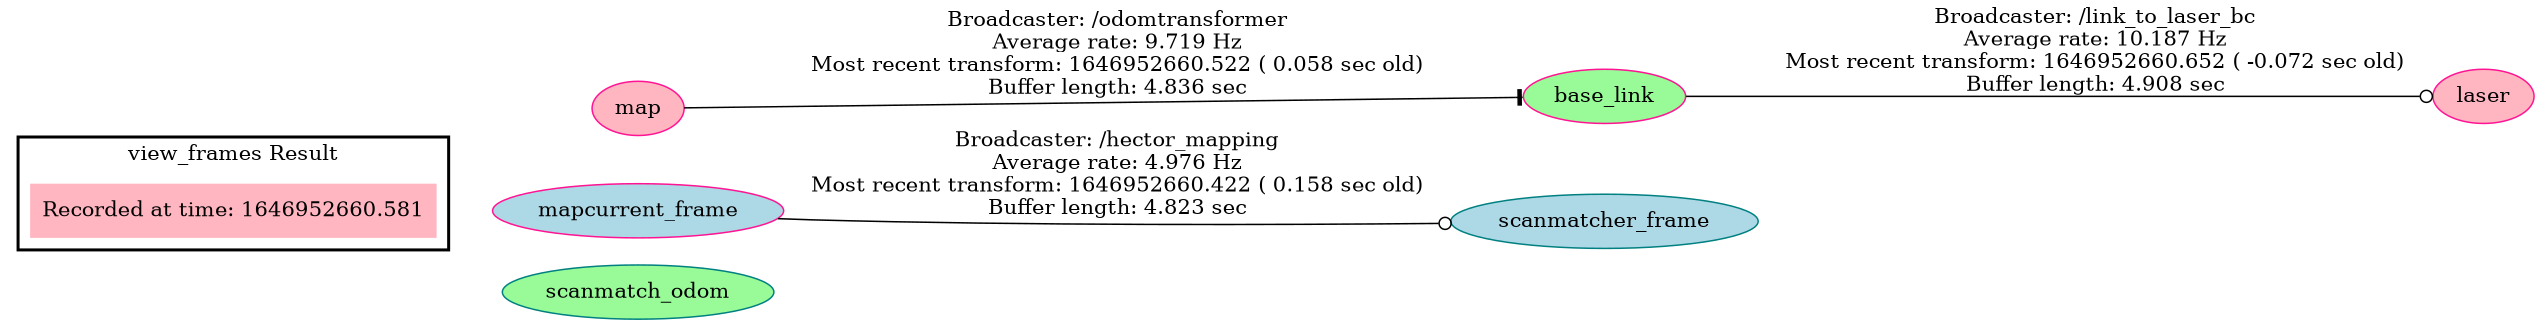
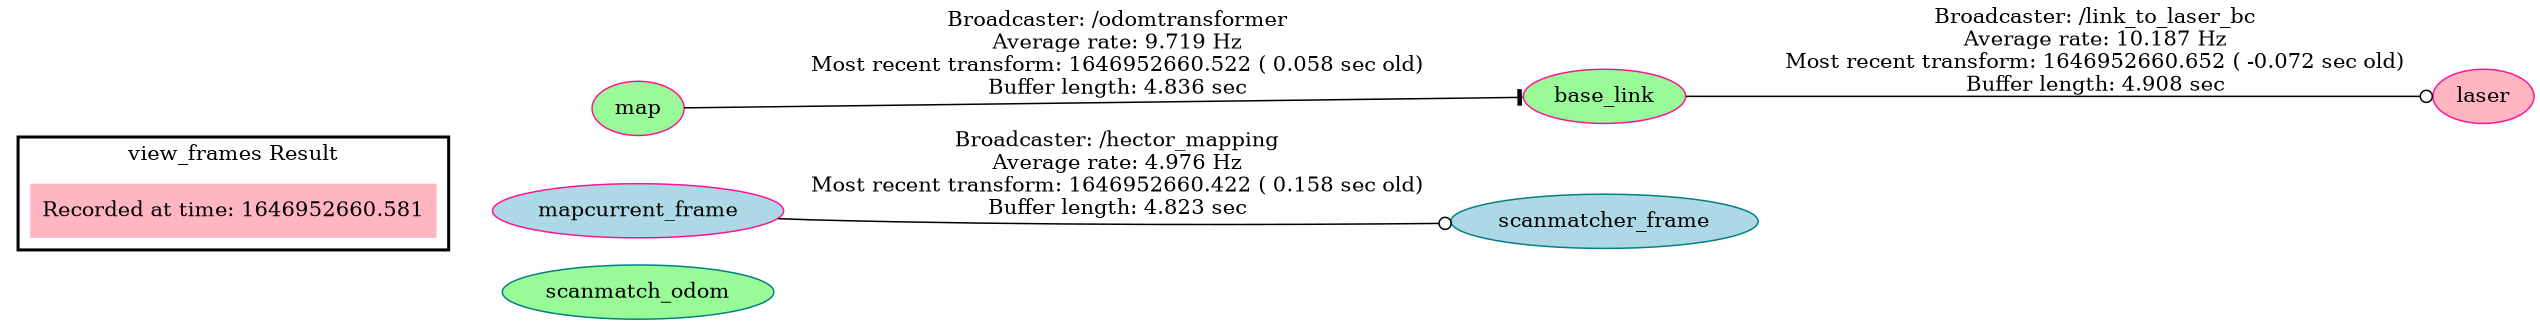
  digraph {
    rankdir=LR
    node [color=deeppink fillcolor=palegreen style=filled]
    "Recorded at time: 1646952660.581" [color=blue fillcolor=lightpink shape=plaintext]
-   map [fillcolor=lightpink]
+   map
    mapcurrent_frame [fillcolor=lightblue]
    scanmatch_odom [color=teal]
    laser [fillcolor=lightpink]
    base_link
    scanmatcher_frame [color=teal fillcolor=lightblue]
    subgraph cluster_1 {
      color=black
      label="view_frames Result"
      style=bold
      "Recorded at time: 1646952660.581"
    }
    "Recorded at time: 1646952660.581" -> map [style=invis]
    "Recorded at time: 1646952660.581" -> mapcurrent_frame [style=invis]
    "Recorded at time: 1646952660.581" -> scanmatch_odom [style=invis]
    map -> base_link [arrowhead=tee label="Broadcaster: /odomtransformer\nAverage rate: 9.719 Hz\nMost recent transform: 1646952660.522 ( 0.058 sec old)\nBuffer length: 4.836 sec\n"]
    mapcurrent_frame -> scanmatcher_frame [arrowhead=odot label="Broadcaster: /hector_mapping\nAverage rate: 4.976 Hz\nMost recent transform: 1646952660.422 ( 0.158 sec old)\nBuffer length: 4.823 sec\n"]
    base_link -> laser [arrowhead=odot label="Broadcaster: /link_to_laser_bc\nAverage rate: 10.187 Hz\nMost recent transform: 1646952660.652 ( -0.072 sec old)\nBuffer length: 4.908 sec\n"]
  }
